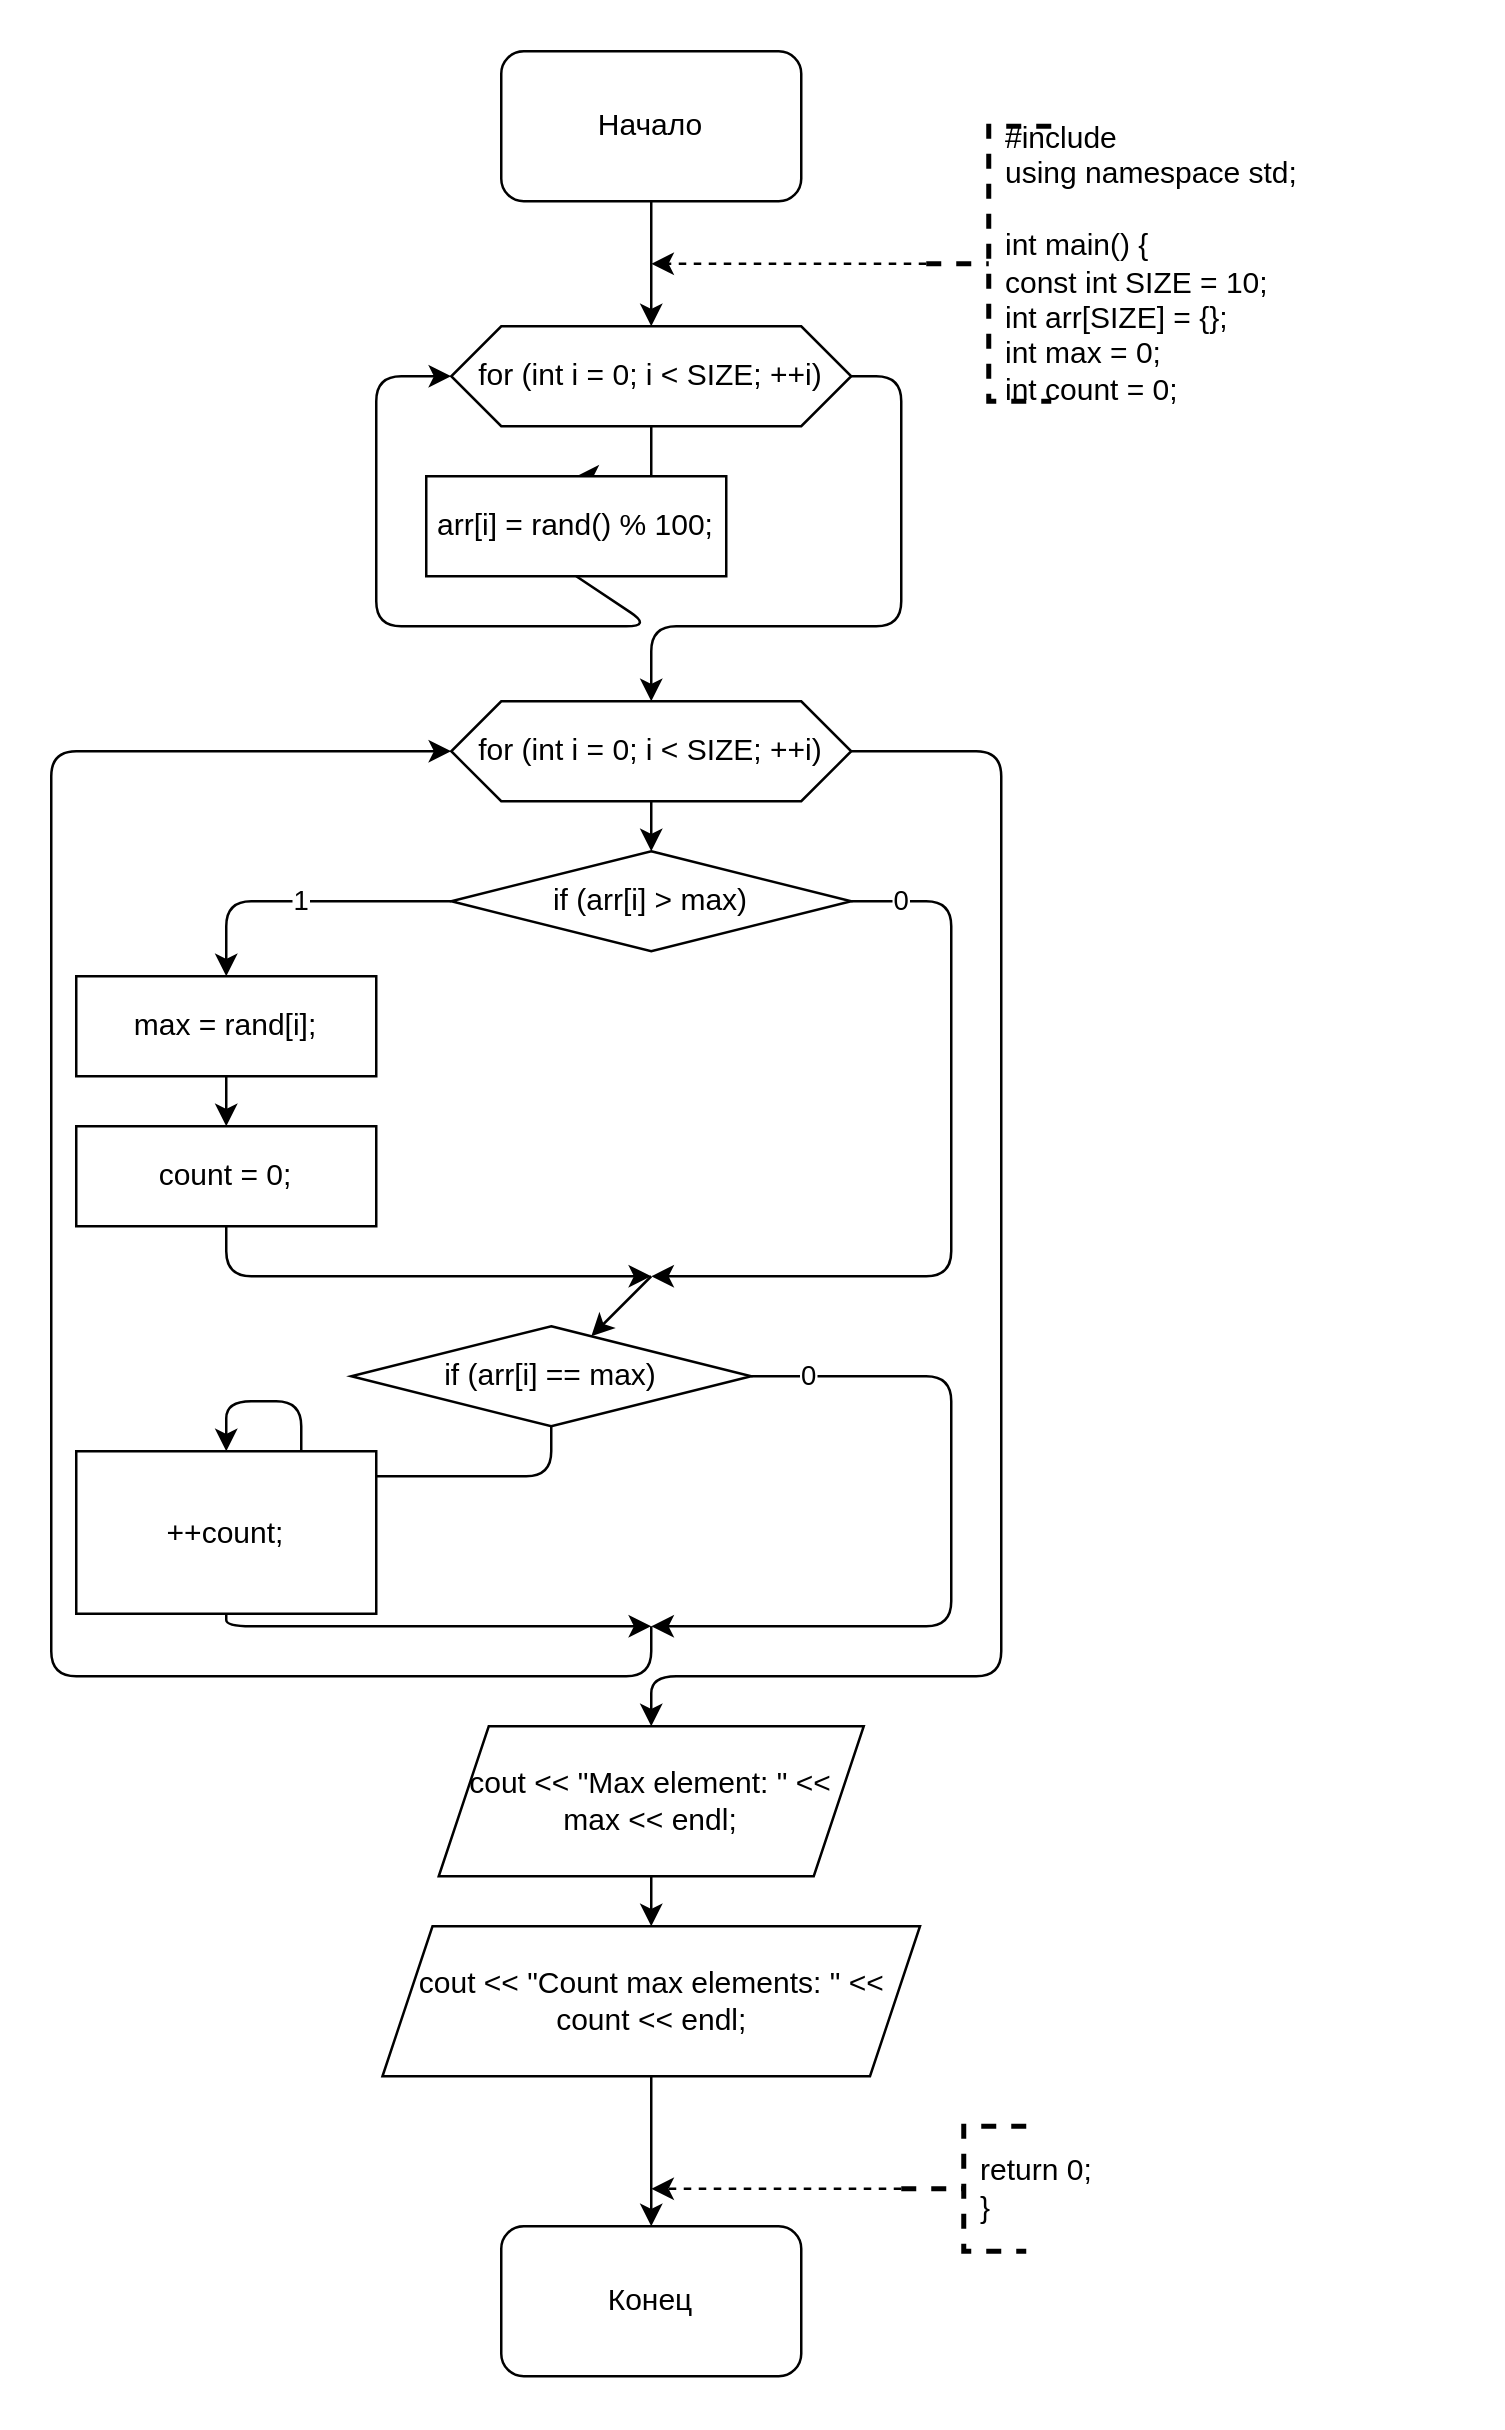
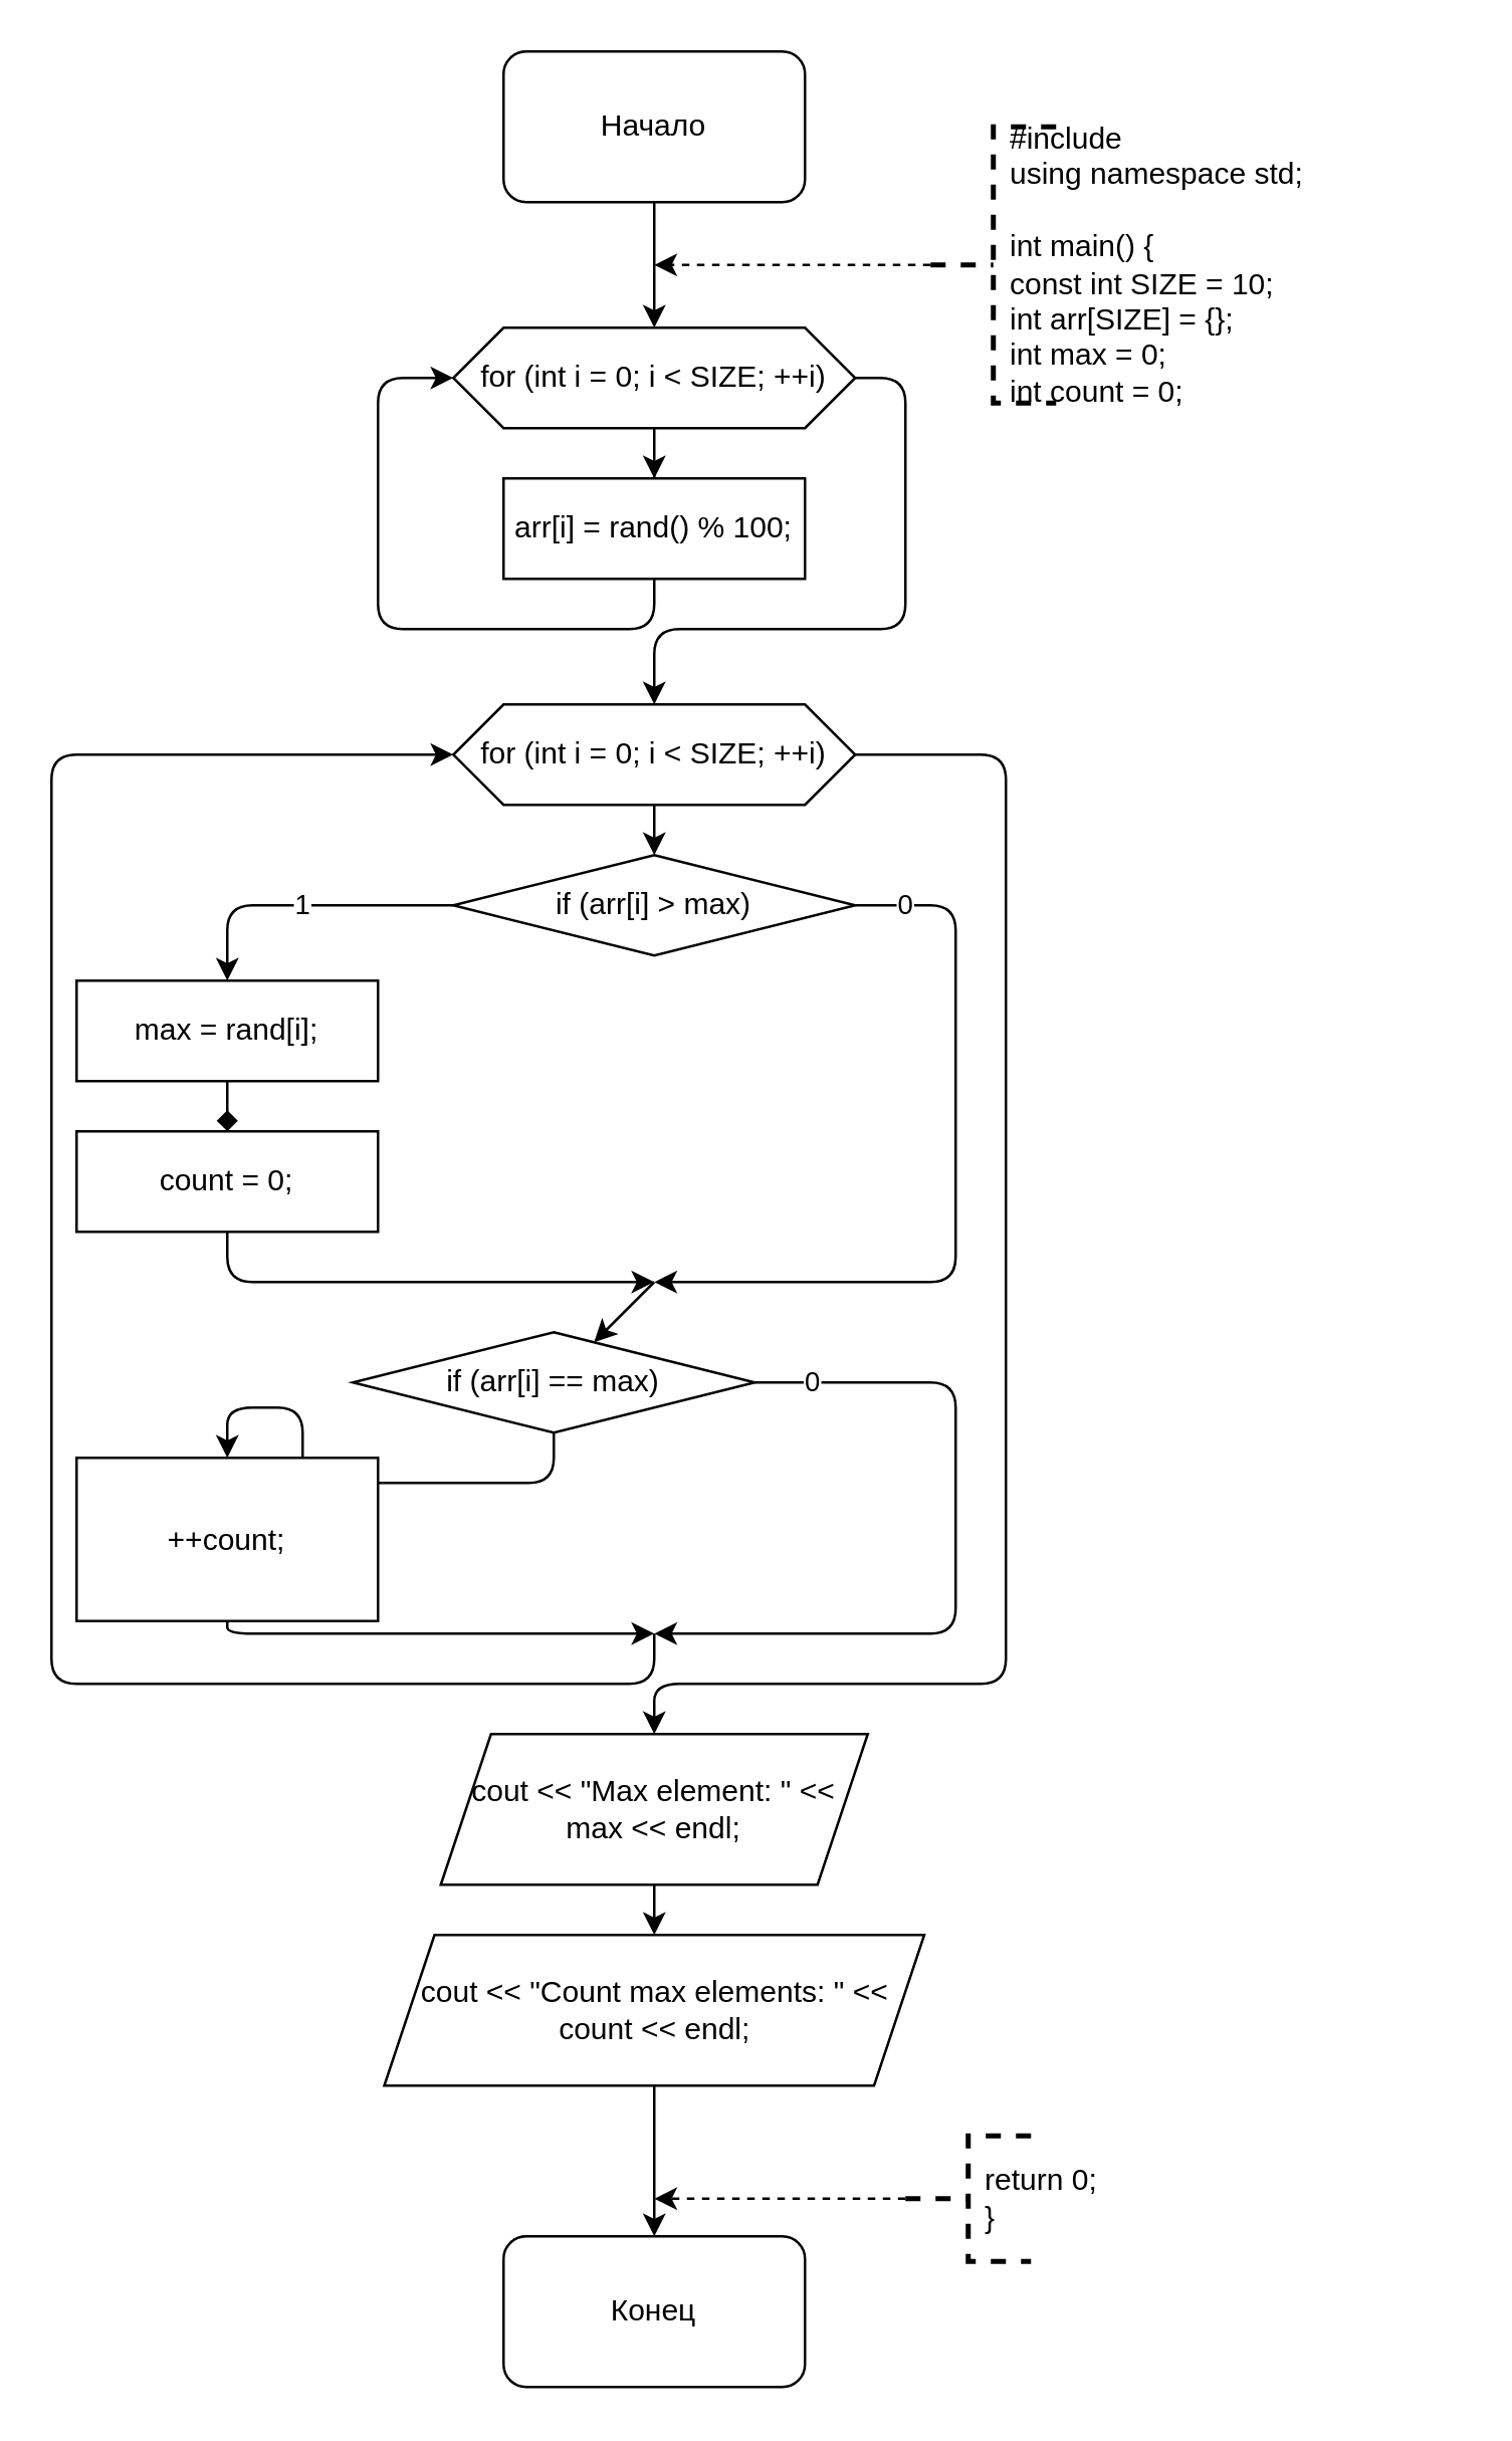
  <mxCell id="0" />
  <mxCell id="1" parent="0" />
  <mxCell id="2" style="edgeStyle=orthogonalEdgeStyle;rounded=0;orthogonalLoop=1;jettySize=auto;html=1;entryX=0.5;entryY=0;entryDx=0;entryDy=0;" edge="1" parent="1" source="3" target="5"><mxGeometry relative="1" as="geometry" /></mxCell>
  <mxCell id="3" value="Начало" style="rounded=1;whiteSpace=wrap;html=1;" vertex="1" parent="1"><mxGeometry x="200" y="20" width="120" height="60" as="geometry" /></mxCell>
  <mxCell id="4" style="edgeStyle=orthogonalEdgeStyle;rounded=0;orthogonalLoop=1;jettySize=auto;html=1;" edge="1" parent="1" source="5" target="6"><mxGeometry relative="1" as="geometry" /></mxCell>
  <mxCell id="5" value="for (int i = 0; i &amp;lt; SIZE; ++i)" style="shape=hexagon;perimeter=hexagonPerimeter2;whiteSpace=wrap;html=1;fixedSize=1;" vertex="1" parent="1"><mxGeometry x="180" y="130" width="160" height="40" as="geometry" /></mxCell>
- <mxCell id="6" value="arr[i] = rand() % 100;" style="rounded=0;whiteSpace=wrap;html=1;" vertex="1" parent="1"><mxGeometry x="170" y="190" width="120" height="40" as="geometry" /></mxCell>
+ <mxCell id="6" value="arr[i] = rand() % 100;" style="rounded=0;whiteSpace=wrap;html=1;" vertex="1" parent="1"><mxGeometry x="200" y="190" width="120" height="40" as="geometry" /></mxCell>
  <mxCell id="7" value="" style="endArrow=classic;html=1;exitX=0.5;exitY=1;exitDx=0;exitDy=0;entryX=0;entryY=0.5;entryDx=0;entryDy=0;" edge="1" parent="1" source="6" target="5"><mxGeometry width="50" height="50" relative="1" as="geometry"><mxPoint x="250" y="340" as="sourcePoint" /><mxPoint x="300" y="290" as="targetPoint" /><Array as="points"><mxPoint x="260" y="250" /><mxPoint x="150" y="250" /><mxPoint x="150" y="150" /></Array></mxGeometry></mxCell>
  <mxCell id="8" value="" style="endArrow=classic;html=1;exitX=1;exitY=0.5;exitDx=0;exitDy=0;" edge="1" parent="1" source="5"><mxGeometry width="50" height="50" relative="1" as="geometry"><mxPoint x="250" y="340" as="sourcePoint" /><mxPoint x="260" y="280" as="targetPoint" /><Array as="points"><mxPoint x="360" y="150" /><mxPoint x="360" y="250" /><mxPoint x="260" y="250" /></Array></mxGeometry></mxCell>
  <mxCell id="9" value="Конец" style="rounded=1;whiteSpace=wrap;html=1;" vertex="1" parent="1"><mxGeometry x="200" y="890" width="120" height="60" as="geometry" /></mxCell>
  <mxCell id="10" style="edgeStyle=orthogonalEdgeStyle;rounded=0;orthogonalLoop=1;jettySize=auto;html=1;dashed=1;" edge="1" parent="1" source="11"><mxGeometry relative="1" as="geometry"><mxPoint x="260" y="105" as="targetPoint" /></mxGeometry></mxCell>
  <mxCell id="11" value="" style="strokeWidth=2;html=1;shape=mxgraph.flowchart.annotation_2;align=left;labelPosition=right;pointerEvents=1;dashed=1;" vertex="1" parent="1"><mxGeometry x="370" y="50" width="50" height="110" as="geometry" /></mxCell>
  <mxCell id="12" value="#include&amp;nbsp;&lt;br&gt;using namespace std;&lt;br&gt;&lt;br&gt;int main() {&lt;br&gt;const int SIZE = 10;&lt;br&gt;int arr[SIZE] = {};&lt;br&gt;int max = 0;&lt;br&gt;int count = 0;" style="text;html=1;strokeColor=none;fillColor=none;align=left;verticalAlign=middle;whiteSpace=wrap;rounded=0;dashed=1;" vertex="1" parent="1"><mxGeometry x="400" y="50" width="180" height="110" as="geometry" /></mxCell>
  <mxCell id="13" style="edgeStyle=orthogonalEdgeStyle;rounded=0;orthogonalLoop=1;jettySize=auto;html=1;dashed=1;" edge="1" parent="1" source="14"><mxGeometry relative="1" as="geometry"><mxPoint x="260" y="875" as="targetPoint" /></mxGeometry></mxCell>
  <mxCell id="14" value="" style="strokeWidth=2;html=1;shape=mxgraph.flowchart.annotation_2;align=left;labelPosition=right;pointerEvents=1;dashed=1;" vertex="1" parent="1"><mxGeometry x="360" y="850" width="50" height="50" as="geometry" /></mxCell>
  <mxCell id="15" value="return 0;&lt;br&gt;}" style="text;html=1;strokeColor=none;fillColor=none;align=left;verticalAlign=middle;whiteSpace=wrap;rounded=0;dashed=1;" vertex="1" parent="1"><mxGeometry x="390" y="850" width="110" height="50" as="geometry" /></mxCell>
  <mxCell id="16" style="edgeStyle=orthogonalEdgeStyle;rounded=1;orthogonalLoop=1;jettySize=auto;html=1;" edge="1" parent="1" source="17" target="19"><mxGeometry relative="1" as="geometry" /></mxCell>
  <mxCell id="17" value="for (int i = 0; i &amp;lt; SIZE; ++i)" style="shape=hexagon;perimeter=hexagonPerimeter2;whiteSpace=wrap;html=1;fixedSize=1;" vertex="1" parent="1"><mxGeometry x="180" y="280" width="160" height="40" as="geometry" /></mxCell>
  <mxCell id="18" value="1" style="edgeStyle=orthogonalEdgeStyle;rounded=1;orthogonalLoop=1;jettySize=auto;html=1;" edge="1" parent="1" source="19" target="21"><mxGeometry relative="1" as="geometry"><mxPoint x="90" y="390" as="targetPoint" /></mxGeometry></mxCell>
  <mxCell id="19" value="if (arr[i] &amp;gt; max)" style="rhombus;whiteSpace=wrap;html=1;" vertex="1" parent="1"><mxGeometry x="180" y="340" width="160" height="40" as="geometry" /></mxCell>
- <mxCell id="20" style="edgeStyle=orthogonalEdgeStyle;rounded=1;orthogonalLoop=1;jettySize=auto;html=1;" edge="1" parent="1" source="21" target="22"><mxGeometry relative="1" as="geometry" /></mxCell>
+ <mxCell id="20" style="edgeStyle=orthogonalEdgeStyle;rounded=1;orthogonalLoop=1;jettySize=auto;html=1;endArrow=diamond;" edge="1" parent="1" source="21" target="22"><mxGeometry relative="1" as="geometry" /></mxCell>
  <mxCell id="21" value="max = rand[i];" style="rounded=0;whiteSpace=wrap;html=1;" vertex="1" parent="1"><mxGeometry x="30" y="390" width="120" height="40" as="geometry" /></mxCell>
  <mxCell id="22" value="count = 0;" style="rounded=0;whiteSpace=wrap;html=1;" vertex="1" parent="1"><mxGeometry x="30" y="450" width="120" height="40" as="geometry" /></mxCell>
  <mxCell id="23" value="" style="endArrow=classic;html=1;exitX=0.5;exitY=1;exitDx=0;exitDy=0;" edge="1" parent="1" source="22"><mxGeometry width="50" height="50" relative="1" as="geometry"><mxPoint x="250" y="540" as="sourcePoint" /><mxPoint x="260" y="510" as="targetPoint" /><Array as="points"><mxPoint x="90" y="510" /></Array></mxGeometry></mxCell>
  <mxCell id="24" value="0" style="endArrow=classic;html=1;exitX=1;exitY=0.5;exitDx=0;exitDy=0;" edge="1" parent="1" source="19"><mxGeometry x="-0.871" width="50" height="50" relative="1" as="geometry"><mxPoint x="250" y="540" as="sourcePoint" /><mxPoint x="260" y="510" as="targetPoint" /><Array as="points"><mxPoint x="380" y="360" /><mxPoint x="380" y="510" /></Array><mxPoint as="offset" /></mxGeometry></mxCell>
  <mxCell id="25" value="" style="endArrow=classic;html=1;" edge="1" parent="1" target="27"><mxGeometry width="50" height="50" relative="1" as="geometry"><mxPoint x="260" y="510" as="sourcePoint" /><mxPoint x="260" y="530" as="targetPoint" /></mxGeometry></mxCell>
  <mxCell id="26" value="1" style="edgeStyle=orthogonalEdgeStyle;rounded=1;orthogonalLoop=1;jettySize=auto;html=1;" edge="1" parent="1" source="27" target="28"><mxGeometry relative="1" as="geometry"><mxPoint x="90" y="590" as="targetPoint" /></mxGeometry></mxCell>
  <mxCell id="27" value="if (arr[i] == max)" style="rhombus;whiteSpace=wrap;html=1;" vertex="1" parent="1"><mxGeometry x="140" y="530" width="160" height="40" as="geometry" /></mxCell>
  <mxCell id="28" value="++count;" style="rounded=0;whiteSpace=wrap;html=1;" vertex="1" parent="1"><mxGeometry x="30" y="580" width="120" height="65" as="geometry" /></mxCell>
  <mxCell id="29" value="" style="endArrow=classic;html=1;exitX=0.5;exitY=1;exitDx=0;exitDy=0;" edge="1" parent="1" source="28"><mxGeometry width="50" height="50" relative="1" as="geometry"><mxPoint x="250" y="540" as="sourcePoint" /><mxPoint x="260" y="650" as="targetPoint" /><Array as="points"><mxPoint x="90" y="650" /></Array></mxGeometry></mxCell>
  <mxCell id="30" value="0" style="endArrow=classic;html=1;exitX=1;exitY=0.5;exitDx=0;exitDy=0;" edge="1" parent="1" source="27"><mxGeometry x="-0.846" width="50" height="50" relative="1" as="geometry"><mxPoint x="250" y="540" as="sourcePoint" /><mxPoint x="260" y="650" as="targetPoint" /><Array as="points"><mxPoint x="380" y="550" /><mxPoint x="380" y="650" /></Array><mxPoint as="offset" /></mxGeometry></mxCell>
  <mxCell id="31" value="" style="endArrow=classic;html=1;entryX=0;entryY=0.5;entryDx=0;entryDy=0;" edge="1" parent="1" target="17"><mxGeometry width="50" height="50" relative="1" as="geometry"><mxPoint x="260" y="650" as="sourcePoint" /><mxPoint x="300" y="490" as="targetPoint" /><Array as="points"><mxPoint x="260" y="670" /><mxPoint x="20" y="670" /><mxPoint x="20" y="300" /></Array></mxGeometry></mxCell>
  <mxCell id="32" style="edgeStyle=orthogonalEdgeStyle;rounded=1;orthogonalLoop=1;jettySize=auto;html=1;entryX=0.5;entryY=0;entryDx=0;entryDy=0;" edge="1" parent="1" source="33" target="36"><mxGeometry relative="1" as="geometry" /></mxCell>
  <mxCell id="33" value="cout &amp;lt;&amp;lt; &quot;Max element: &quot; &amp;lt;&amp;lt; max &amp;lt;&amp;lt; endl;" style="shape=parallelogram;perimeter=parallelogramPerimeter;whiteSpace=wrap;html=1;fixedSize=1;" vertex="1" parent="1"><mxGeometry x="175" y="690" width="170" height="60" as="geometry" /></mxCell>
  <mxCell id="34" value="" style="endArrow=classic;html=1;exitX=1;exitY=0.5;exitDx=0;exitDy=0;entryX=0.5;entryY=0;entryDx=0;entryDy=0;" edge="1" parent="1" source="17" target="33"><mxGeometry width="50" height="50" relative="1" as="geometry"><mxPoint x="250" y="730" as="sourcePoint" /><mxPoint x="300" y="680" as="targetPoint" /><Array as="points"><mxPoint x="400" y="300" /><mxPoint x="400" y="670" /><mxPoint x="260" y="670" /></Array></mxGeometry></mxCell>
  <mxCell id="35" style="edgeStyle=orthogonalEdgeStyle;rounded=1;orthogonalLoop=1;jettySize=auto;html=1;" edge="1" parent="1" source="36"><mxGeometry relative="1" as="geometry"><mxPoint x="260" y="890" as="targetPoint" /></mxGeometry></mxCell>
  <mxCell id="36" value="cout &amp;lt;&amp;lt; &quot;Count max elements: &quot; &amp;lt;&amp;lt; count &amp;lt;&amp;lt; endl;" style="shape=parallelogram;perimeter=parallelogramPerimeter;whiteSpace=wrap;html=1;fixedSize=1;" vertex="1" parent="1"><mxGeometry x="152.5" y="770" width="215" height="60" as="geometry" /></mxCell>
